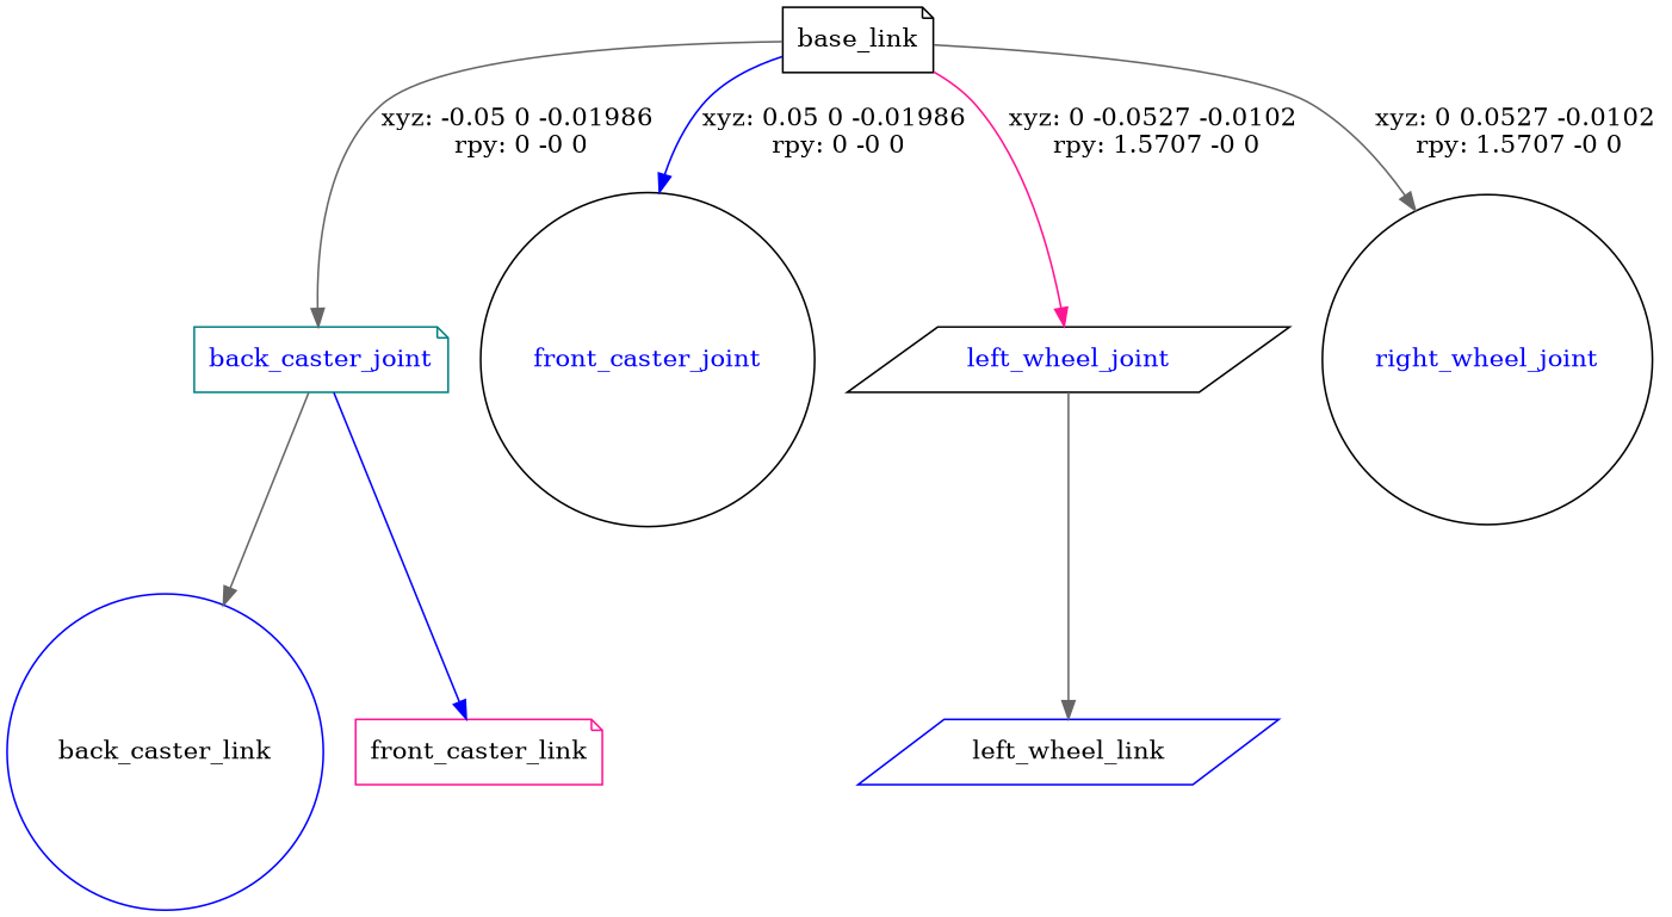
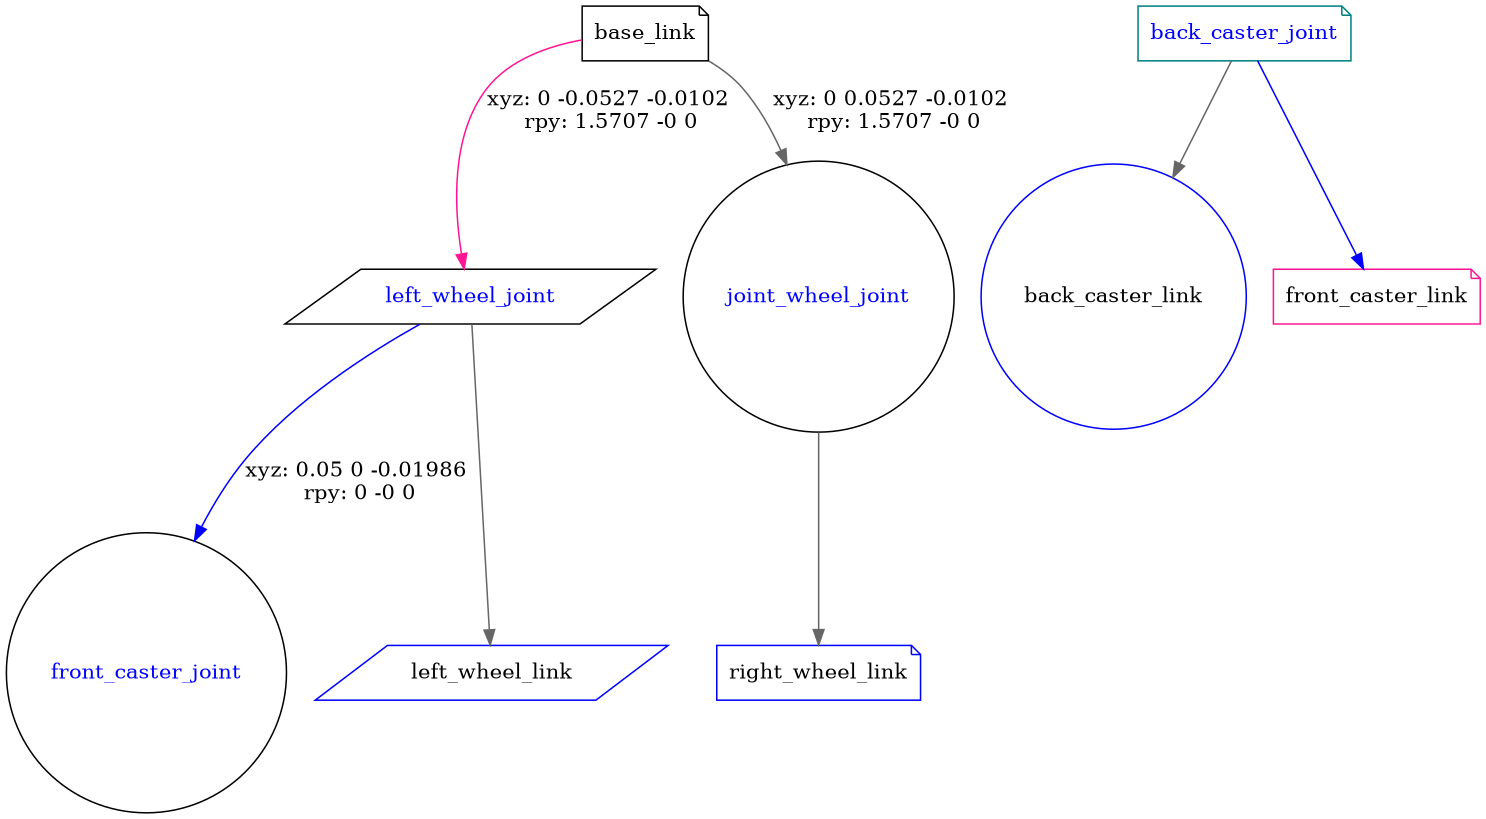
  digraph {
    node [color=black shape=note]
    edge [color=gray40]
    n1 [label=base_link]
    back_caster_joint [color=teal fontcolor=blue]
    front_caster_joint [fontcolor=blue shape=circle]
    left_wheel_joint [fontcolor=blue shape=parallelogram]
-   right_wheel_joint [fontcolor=blue shape=circle]
+   right_wheel_joint [fontcolor=blue shape=circle label=joint_wheel_joint]
    n6 [color=blue label=back_caster_link shape=circle]
    n7 [color=deeppink label=front_caster_link]
    n8 [color=blue label=left_wheel_link shape=parallelogram]
-   n1 -> back_caster_joint [label="xyz: -0.05 0 -0.01986 \nrpy: 0 -0 0"]
-   n1 -> front_caster_joint [color=blue label="xyz: 0.05 0 -0.01986 \nrpy: 0 -0 0"]
+   n9 [color=blue label=right_wheel_link]
+   left_wheel_joint -> front_caster_joint [color=blue label="xyz: 0.05 0 -0.01986 \nrpy: 0 -0 0"]
    n1 -> left_wheel_joint [color=deeppink label="xyz: 0 -0.0527 -0.0102 \nrpy: 1.5707 -0 0"]
    n1 -> right_wheel_joint [label="xyz: 0 0.0527 -0.0102 \nrpy: 1.5707 -0 0"]
    back_caster_joint -> n6
    back_caster_joint -> n7 [color=blue]
    left_wheel_joint -> n8
+   right_wheel_joint -> n9
  }
